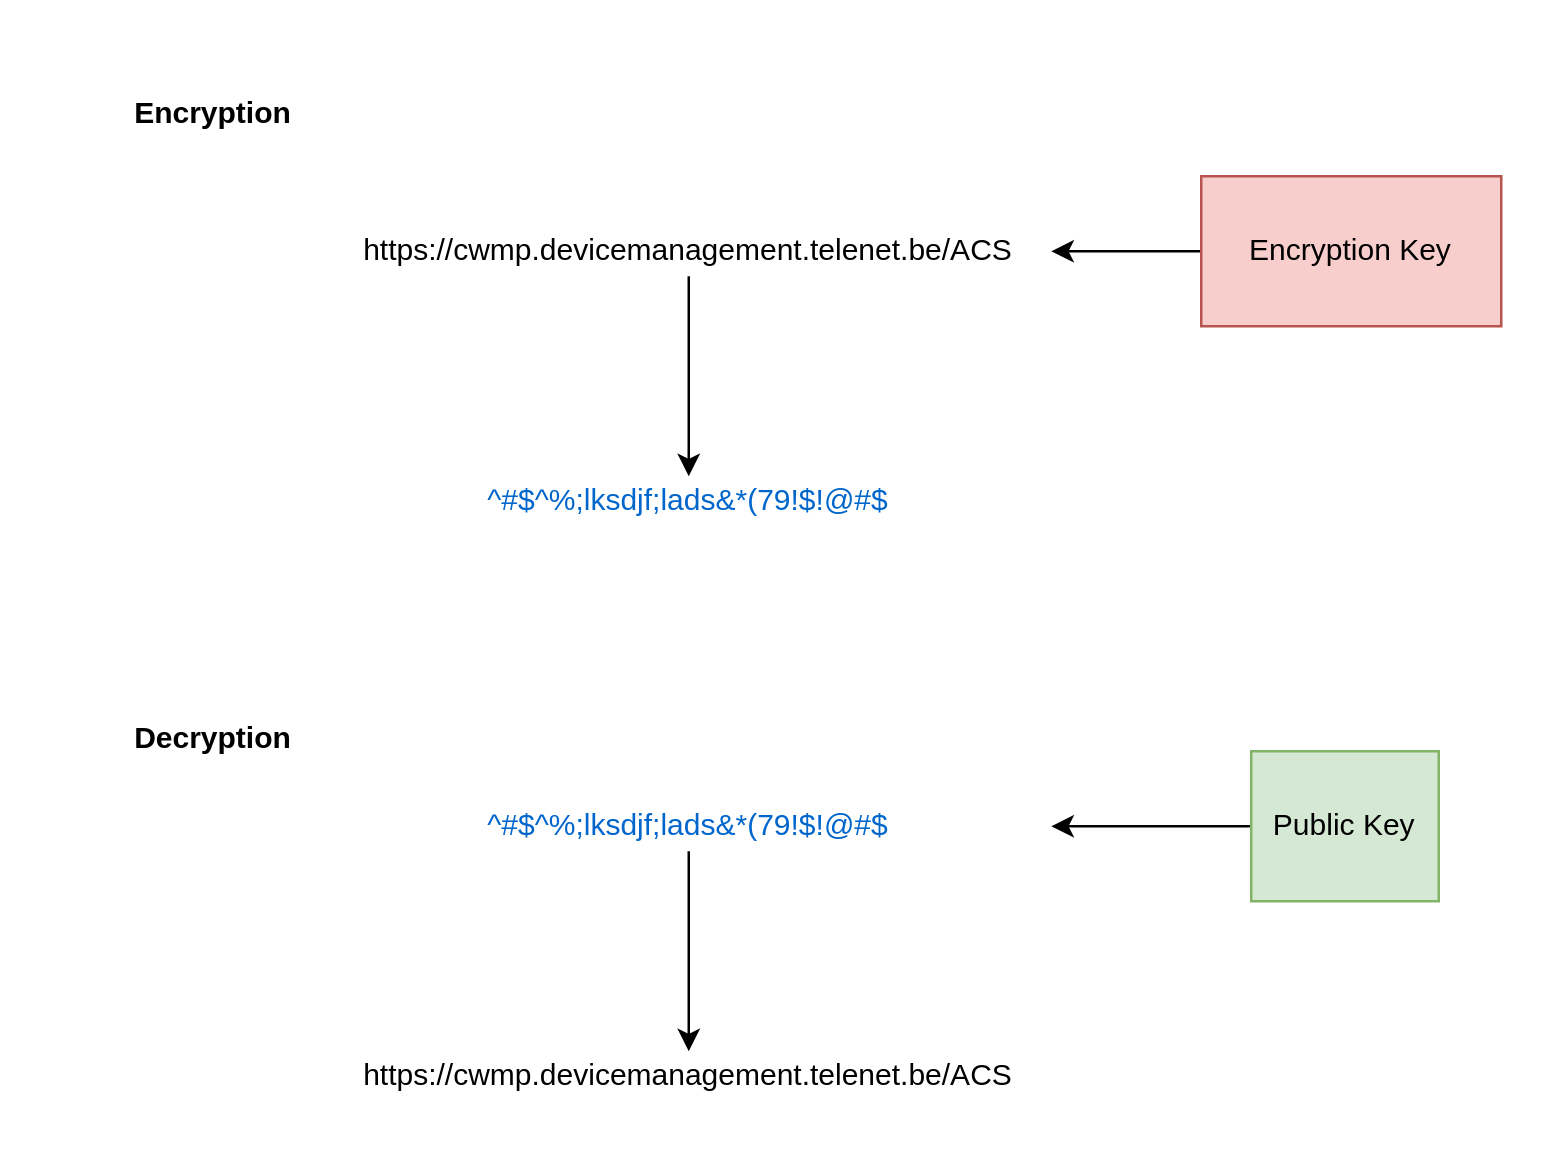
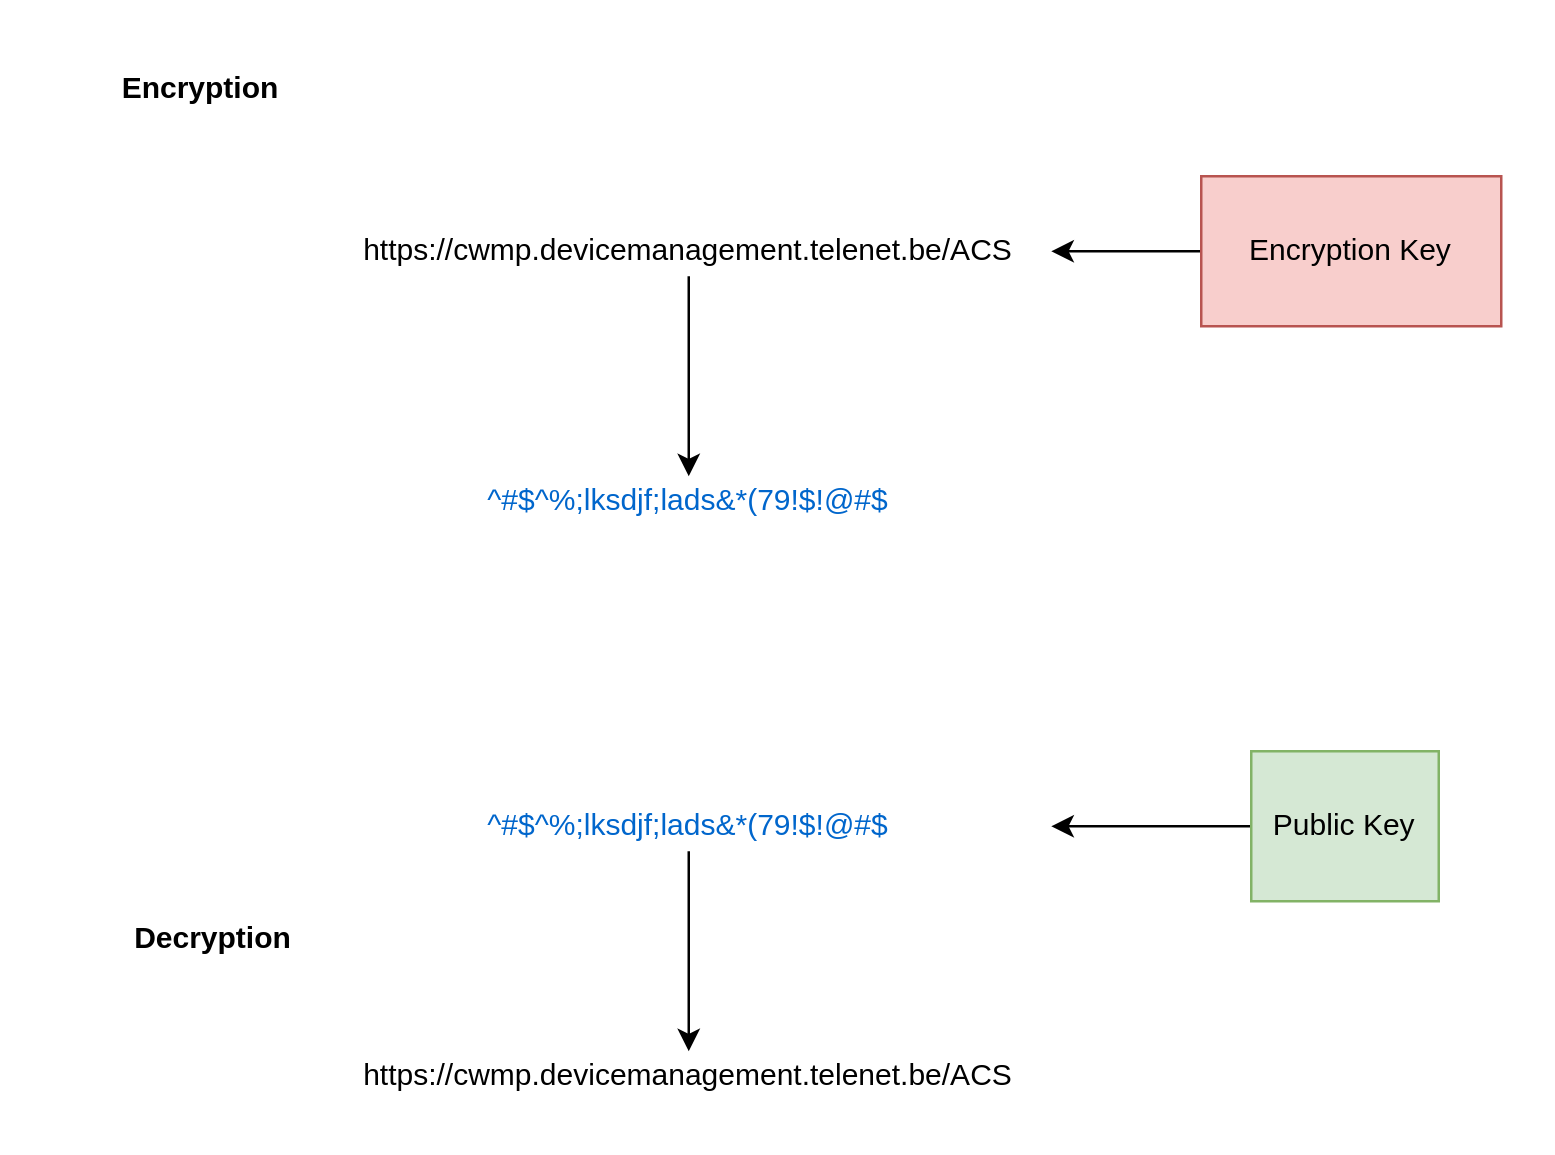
  <mxCell id="0" />
  <mxCell id="1" parent="0" />
  <mxCell id="2" value="" style="edgeStyle=orthogonalEdgeStyle;rounded=0;orthogonalLoop=1;jettySize=auto;html=1;" edge="1" parent="1" source="3" target="8"><mxGeometry relative="1" as="geometry" /></mxCell>
  <mxCell id="3" value="https://cwmp.devicemanagement.telenet.be/ACS" style="text;html=1;strokeColor=none;fillColor=none;align=center;verticalAlign=middle;whiteSpace=wrap;rounded=0;" vertex="1" parent="1"><mxGeometry x="130" y="90" width="290" height="20" as="geometry" /></mxCell>
  <mxCell id="4" value="" style="edgeStyle=orthogonalEdgeStyle;rounded=0;orthogonalLoop=1;jettySize=auto;html=1;" edge="1" parent="1" source="5" target="3"><mxGeometry relative="1" as="geometry" /></mxCell>
  <mxCell id="5" value="Encryption Key" style="rounded=0;whiteSpace=wrap;html=1;fillColor=#f8cecc;strokeColor=#b85450;" vertex="1" parent="1"><mxGeometry x="480" y="70" width="120" height="60" as="geometry" /></mxCell>
  <mxCell id="6" value="" style="edgeStyle=orthogonalEdgeStyle;rounded=0;orthogonalLoop=1;jettySize=auto;html=1;" edge="1" parent="1" source="7" target="10"><mxGeometry relative="1" as="geometry" /></mxCell>
  <mxCell id="7" value="Public Key" style="rounded=0;whiteSpace=wrap;html=1;fillColor=#d5e8d4;strokeColor=#82b366;" vertex="1" parent="1"><mxGeometry x="500" y="300" width="75" height="60" as="geometry" /></mxCell>
  <mxCell id="8" value="^#$^%;lksdjf;lads&amp;amp;*(79!$!@#$" style="text;html=1;strokeColor=none;fillColor=none;align=center;verticalAlign=middle;whiteSpace=wrap;rounded=0;fontColor=#0066CC;" vertex="1" parent="1"><mxGeometry x="130" y="190" width="290" height="20" as="geometry" /></mxCell>
  <mxCell id="9" value="" style="edgeStyle=orthogonalEdgeStyle;rounded=0;orthogonalLoop=1;jettySize=auto;html=1;" edge="1" parent="1" source="10" target="11"><mxGeometry relative="1" as="geometry" /></mxCell>
  <mxCell id="10" value="^#$^%;lksdjf;lads&amp;amp;*(79!$!@#$" style="text;html=1;strokeColor=none;fillColor=none;align=center;verticalAlign=middle;whiteSpace=wrap;rounded=0;fontColor=#0066CC;" vertex="1" parent="1"><mxGeometry x="130" y="320" width="290" height="20" as="geometry" /></mxCell>
  <mxCell id="11" value="https://cwmp.devicemanagement.telenet.be/ACS" style="text;html=1;strokeColor=none;fillColor=none;align=center;verticalAlign=middle;whiteSpace=wrap;rounded=0;" vertex="1" parent="1"><mxGeometry x="130" y="420" width="290" height="20" as="geometry" /></mxCell>
- <mxCell id="12" value="Encryption" style="text;html=1;strokeColor=none;fillColor=none;align=center;verticalAlign=middle;whiteSpace=wrap;rounded=0;fontStyle=1" vertex="1" parent="1"><mxGeometry x="20" y="20" width="130" height="50" as="geometry" /></mxCell>
- <mxCell id="13" value="Decryption" style="text;html=1;strokeColor=none;fillColor=none;align=center;verticalAlign=middle;whiteSpace=wrap;rounded=0;fontStyle=1" vertex="1" parent="1"><mxGeometry x="20" y="270" width="130" height="50" as="geometry" /></mxCell>
+ <mxCell id="12" value="Encryption" style="text;html=1;strokeColor=none;fillColor=none;align=center;verticalAlign=middle;whiteSpace=wrap;rounded=0;fontStyle=1" vertex="1" parent="1"><mxGeometry x="15" y="10" width="130" height="50" as="geometry" /></mxCell>
+ <mxCell id="13" value="Decryption" style="text;html=1;strokeColor=none;fillColor=none;align=center;verticalAlign=middle;whiteSpace=wrap;rounded=0;fontStyle=1" vertex="1" parent="1"><mxGeometry x="20" y="350" width="130" height="50" as="geometry" /></mxCell>
